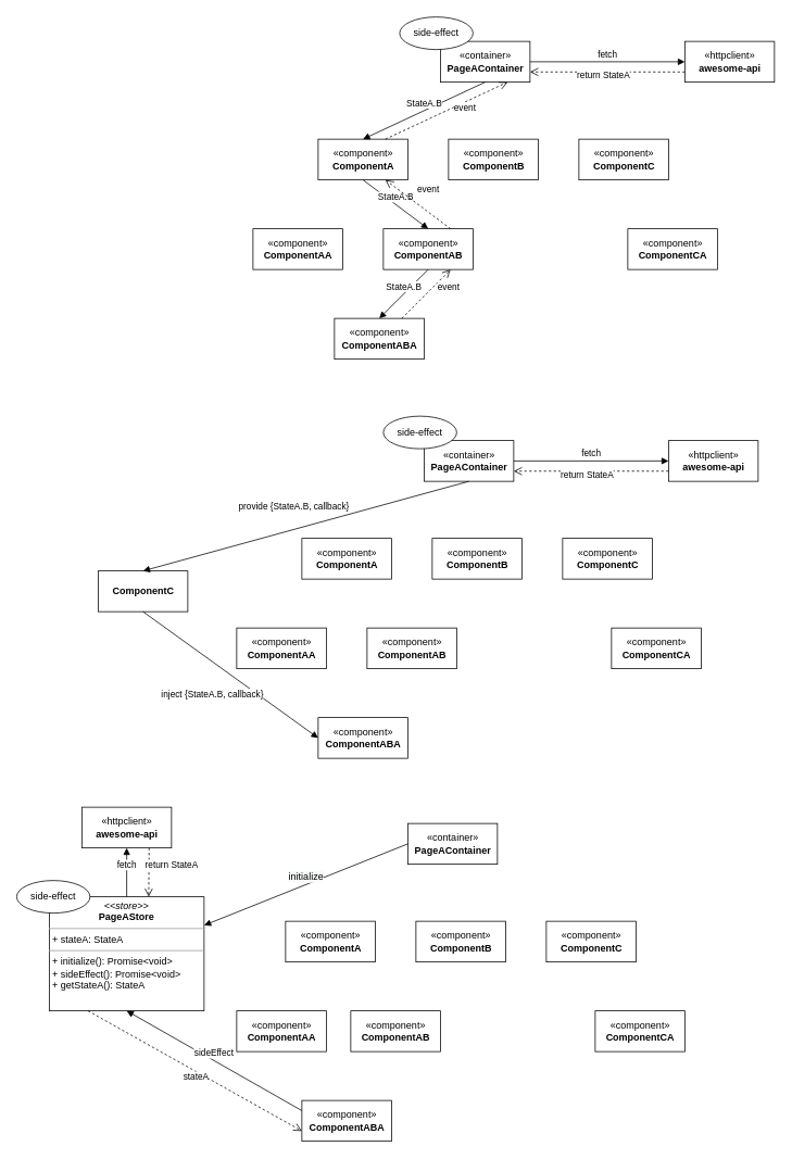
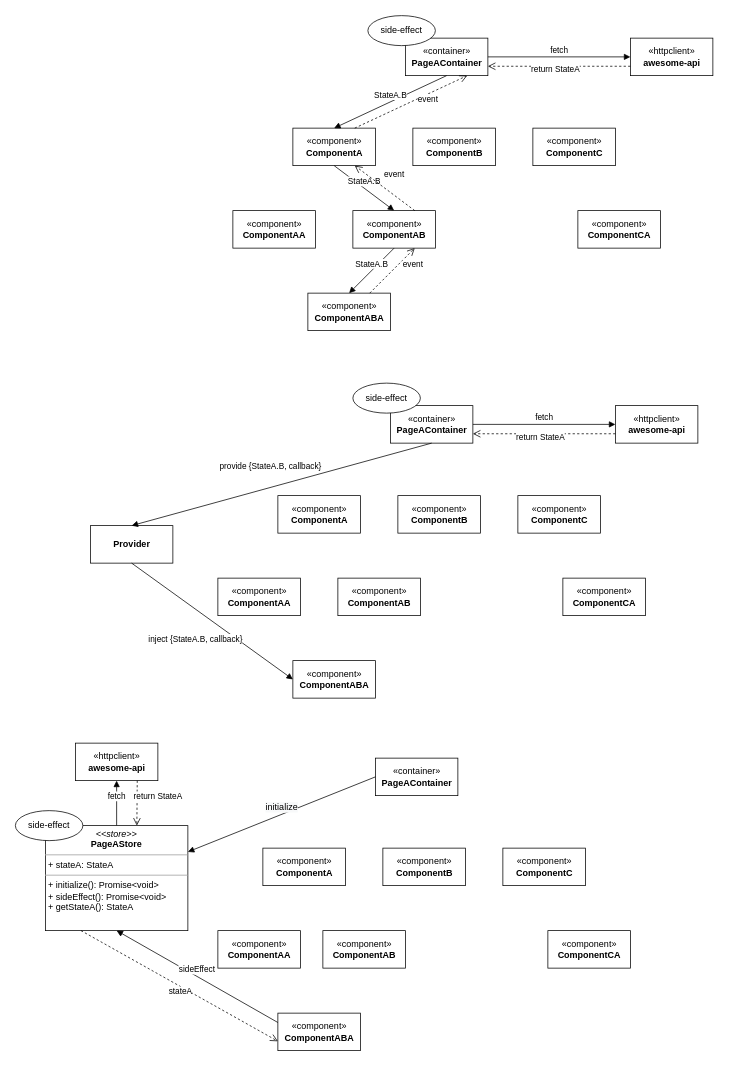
  <mxCell id="0" />
  <mxCell id="1" parent="0" />
  <mxCell id="2" value="«container»&lt;br&gt;&lt;b&gt;PageAContainer&lt;/b&gt;" style="html=1;" vertex="1" parent="1"><mxGeometry x="540" y="50" width="110" height="50" as="geometry" /></mxCell>
  <mxCell id="3" value="«component»&lt;br&gt;&lt;b&gt;ComponentA&lt;/b&gt;" style="html=1;" vertex="1" parent="1"><mxGeometry x="390" y="170" width="110" height="50" as="geometry" /></mxCell>
  <mxCell id="4" value="«component»&lt;br&gt;&lt;b&gt;ComponentB&lt;/b&gt;" style="html=1;" vertex="1" parent="1"><mxGeometry x="550" y="170" width="110" height="50" as="geometry" /></mxCell>
  <mxCell id="5" value="«component»&lt;br&gt;&lt;b&gt;ComponentC&lt;/b&gt;" style="html=1;" vertex="1" parent="1"><mxGeometry x="710" y="170" width="110" height="50" as="geometry" /></mxCell>
  <mxCell id="6" value="«component»&lt;br&gt;&lt;b&gt;ComponentAA&lt;/b&gt;" style="html=1;" vertex="1" parent="1"><mxGeometry x="310" y="280" width="110" height="50" as="geometry" /></mxCell>
  <mxCell id="7" value="«component»&lt;br&gt;&lt;b&gt;ComponentAB&lt;/b&gt;" style="html=1;" vertex="1" parent="1"><mxGeometry x="470" y="280" width="110" height="50" as="geometry" /></mxCell>
  <mxCell id="8" value="«component»&lt;br&gt;&lt;b&gt;ComponentABA&lt;/b&gt;" style="html=1;" vertex="1" parent="1"><mxGeometry x="410" y="390" width="110" height="50" as="geometry" /></mxCell>
  <mxCell id="9" value="«component»&lt;br&gt;&lt;b&gt;ComponentCA&lt;/b&gt;" style="html=1;" vertex="1" parent="1"><mxGeometry x="770" y="280" width="110" height="50" as="geometry" /></mxCell>
  <mxCell id="10" value="«httpclient»&lt;br&gt;&lt;b&gt;awesome-api&lt;/b&gt;" style="html=1;" vertex="1" parent="1"><mxGeometry x="840" y="50" width="110" height="50" as="geometry" /></mxCell>
  <mxCell id="11" value="fetch" style="html=1;verticalAlign=bottom;endArrow=block;rounded=0;entryX=0;entryY=0.5;entryDx=0;entryDy=0;exitX=1;exitY=0.5;exitDx=0;exitDy=0;" edge="1" parent="1" source="2" target="10"><mxGeometry width="80" relative="1" as="geometry"><mxPoint x="520" y="320" as="sourcePoint" /><mxPoint x="600" y="320" as="targetPoint" /></mxGeometry></mxCell>
  <mxCell id="12" value="return StateA" style="html=1;verticalAlign=bottom;endArrow=open;dashed=1;endSize=8;rounded=0;exitX=0;exitY=0.75;exitDx=0;exitDy=0;entryX=1;entryY=0.75;entryDx=0;entryDy=0;" edge="1" parent="1" source="10" target="2"><mxGeometry x="0.053" y="13" relative="1" as="geometry"><mxPoint x="600" y="320" as="sourcePoint" /><mxPoint x="520" y="320" as="targetPoint" /><mxPoint as="offset" /></mxGeometry></mxCell>
  <mxCell id="13" value="side-effect" style="ellipse;whiteSpace=wrap;html=1;" vertex="1" parent="1"><mxGeometry x="490" y="20" width="90" height="40" as="geometry" /></mxCell>
  <mxCell id="14" value="StateA.B" style="html=1;verticalAlign=bottom;endArrow=block;rounded=0;exitX=0.5;exitY=1;exitDx=0;exitDy=0;entryX=0.5;entryY=0;entryDx=0;entryDy=0;" edge="1" parent="1" source="2" target="3"><mxGeometry width="80" relative="1" as="geometry"><mxPoint x="470" y="250" as="sourcePoint" /><mxPoint x="550" y="250" as="targetPoint" /></mxGeometry></mxCell>
  <mxCell id="15" value="StateA.B" style="html=1;verticalAlign=bottom;endArrow=block;rounded=0;exitX=0.5;exitY=1;exitDx=0;exitDy=0;entryX=0.5;entryY=0;entryDx=0;entryDy=0;" edge="1" parent="1" source="3" target="7"><mxGeometry width="80" relative="1" as="geometry"><mxPoint x="605" y="110" as="sourcePoint" /><mxPoint x="455" y="180" as="targetPoint" /></mxGeometry></mxCell>
  <mxCell id="16" value="StateA.B" style="html=1;verticalAlign=bottom;endArrow=block;rounded=0;exitX=0.5;exitY=1;exitDx=0;exitDy=0;entryX=0.5;entryY=0;entryDx=0;entryDy=0;" edge="1" parent="1" source="7" target="8"><mxGeometry width="80" relative="1" as="geometry"><mxPoint x="615" y="120" as="sourcePoint" /><mxPoint x="465" y="190" as="targetPoint" /></mxGeometry></mxCell>
  <mxCell id="17" value="event" style="html=1;verticalAlign=bottom;endArrow=open;dashed=1;endSize=8;rounded=0;exitX=0.75;exitY=0;exitDx=0;exitDy=0;entryX=0.75;entryY=1;entryDx=0;entryDy=0;" edge="1" parent="1" source="8" target="7"><mxGeometry x="0.458" y="-19" relative="1" as="geometry"><mxPoint x="560" y="250" as="sourcePoint" /><mxPoint x="480" y="250" as="targetPoint" /><mxPoint as="offset" /></mxGeometry></mxCell>
  <mxCell id="18" value="event" style="html=1;verticalAlign=bottom;endArrow=open;dashed=1;endSize=8;rounded=0;exitX=0.75;exitY=0;exitDx=0;exitDy=0;entryX=0.75;entryY=1;entryDx=0;entryDy=0;" edge="1" parent="1" source="7" target="3"><mxGeometry x="-0.08" y="-15" relative="1" as="geometry"><mxPoint x="502.5" y="400" as="sourcePoint" /><mxPoint x="562.5" y="340" as="targetPoint" /><mxPoint as="offset" /></mxGeometry></mxCell>
  <mxCell id="19" value="event" style="html=1;verticalAlign=bottom;endArrow=open;dashed=1;endSize=8;rounded=0;exitX=0.75;exitY=0;exitDx=0;exitDy=0;entryX=0.75;entryY=1;entryDx=0;entryDy=0;" edge="1" parent="1" source="3" target="2"><mxGeometry x="0.221" y="-14" relative="1" as="geometry"><mxPoint x="512.5" y="410" as="sourcePoint" /><mxPoint x="572.5" y="350" as="targetPoint" /><mxPoint as="offset" /></mxGeometry></mxCell>
  <mxCell id="20" value="«container»&lt;br&gt;&lt;b&gt;PageAContainer&lt;/b&gt;" style="html=1;" vertex="1" parent="1"><mxGeometry x="520" y="540" width="110" height="50" as="geometry" /></mxCell>
  <mxCell id="21" value="«component»&lt;br&gt;&lt;b&gt;ComponentA&lt;/b&gt;" style="html=1;" vertex="1" parent="1"><mxGeometry x="370" y="660" width="110" height="50" as="geometry" /></mxCell>
  <mxCell id="22" value="«component»&lt;br&gt;&lt;b&gt;ComponentB&lt;/b&gt;" style="html=1;" vertex="1" parent="1"><mxGeometry x="530" y="660" width="110" height="50" as="geometry" /></mxCell>
  <mxCell id="23" value="«component»&lt;br&gt;&lt;b&gt;ComponentC&lt;/b&gt;" style="html=1;" vertex="1" parent="1"><mxGeometry x="690" y="660" width="110" height="50" as="geometry" /></mxCell>
  <mxCell id="24" value="«component»&lt;br&gt;&lt;b&gt;ComponentAA&lt;/b&gt;" style="html=1;" vertex="1" parent="1"><mxGeometry x="290" y="770" width="110" height="50" as="geometry" /></mxCell>
  <mxCell id="25" value="«component»&lt;br&gt;&lt;b&gt;ComponentAB&lt;/b&gt;" style="html=1;" vertex="1" parent="1"><mxGeometry x="450" y="770" width="110" height="50" as="geometry" /></mxCell>
  <mxCell id="26" value="«component»&lt;br&gt;&lt;b&gt;ComponentABA&lt;/b&gt;" style="html=1;" vertex="1" parent="1"><mxGeometry x="390" y="880" width="110" height="50" as="geometry" /></mxCell>
  <mxCell id="27" value="«component»&lt;br&gt;&lt;b&gt;ComponentCA&lt;/b&gt;" style="html=1;" vertex="1" parent="1"><mxGeometry x="750" y="770" width="110" height="50" as="geometry" /></mxCell>
  <mxCell id="28" value="«httpclient»&lt;br&gt;&lt;b&gt;awesome-api&lt;/b&gt;" style="html=1;" vertex="1" parent="1"><mxGeometry x="820" y="540" width="110" height="50" as="geometry" /></mxCell>
  <mxCell id="29" value="fetch" style="html=1;verticalAlign=bottom;endArrow=block;rounded=0;entryX=0;entryY=0.5;entryDx=0;entryDy=0;exitX=1;exitY=0.5;exitDx=0;exitDy=0;" edge="1" parent="1" source="20" target="28"><mxGeometry width="80" relative="1" as="geometry"><mxPoint x="500" y="810" as="sourcePoint" /><mxPoint x="580" y="810" as="targetPoint" /></mxGeometry></mxCell>
  <mxCell id="30" value="return StateA" style="html=1;verticalAlign=bottom;endArrow=open;dashed=1;endSize=8;rounded=0;exitX=0;exitY=0.75;exitDx=0;exitDy=0;entryX=1;entryY=0.75;entryDx=0;entryDy=0;" edge="1" parent="1" source="28" target="20"><mxGeometry x="0.053" y="13" relative="1" as="geometry"><mxPoint x="580" y="810" as="sourcePoint" /><mxPoint x="500" y="810" as="targetPoint" /><mxPoint as="offset" /></mxGeometry></mxCell>
  <mxCell id="31" value="side-effect" style="ellipse;whiteSpace=wrap;html=1;" vertex="1" parent="1"><mxGeometry x="470" y="510" width="90" height="40" as="geometry" /></mxCell>
- <mxCell id="32" value="&lt;b&gt;ComponentC&lt;/b&gt;" style="html=1;" vertex="1" parent="1"><mxGeometry x="120" y="700" width="110" height="50" as="geometry" /></mxCell>
+ <mxCell id="32" value="&lt;b&gt;Provider&lt;/b&gt;" style="html=1;" vertex="1" parent="1"><mxGeometry x="120" y="700" width="110" height="50" as="geometry" /></mxCell>
  <mxCell id="33" value="provide {StateA.B, callback}" style="html=1;verticalAlign=bottom;endArrow=block;rounded=0;exitX=0.5;exitY=1;exitDx=0;exitDy=0;entryX=0.5;entryY=0;entryDx=0;entryDy=0;" edge="1" parent="1" source="20" target="32"><mxGeometry x="0.051" y="-18" width="80" relative="1" as="geometry"><mxPoint x="480" y="660" as="sourcePoint" /><mxPoint x="560" y="660" as="targetPoint" /><mxPoint as="offset" /></mxGeometry></mxCell>
  <mxCell id="34" value="inject {StateA.B, callback}" style="html=1;verticalAlign=bottom;endArrow=block;rounded=0;entryX=0;entryY=0.5;entryDx=0;entryDy=0;exitX=0.5;exitY=1;exitDx=0;exitDy=0;" edge="1" parent="1" source="32" target="26"><mxGeometry x="0.006" y="-40" width="80" relative="1" as="geometry"><mxPoint x="480" y="690" as="sourcePoint" /><mxPoint x="560" y="690" as="targetPoint" /><mxPoint x="1" as="offset" /></mxGeometry></mxCell>
  <mxCell id="35" value="«container»&lt;br&gt;&lt;b&gt;PageAContainer&lt;/b&gt;" style="html=1;" vertex="1" parent="1"><mxGeometry x="500" y="1010" width="110" height="50" as="geometry" /></mxCell>
  <mxCell id="36" value="«component»&lt;br&gt;&lt;b&gt;ComponentA&lt;/b&gt;" style="html=1;" vertex="1" parent="1"><mxGeometry x="350" y="1130" width="110" height="50" as="geometry" /></mxCell>
  <mxCell id="37" value="«component»&lt;br&gt;&lt;b&gt;ComponentB&lt;/b&gt;" style="html=1;" vertex="1" parent="1"><mxGeometry x="510" y="1130" width="110" height="50" as="geometry" /></mxCell>
  <mxCell id="38" value="«component»&lt;br&gt;&lt;b&gt;ComponentC&lt;/b&gt;" style="html=1;" vertex="1" parent="1"><mxGeometry x="670" y="1130" width="110" height="50" as="geometry" /></mxCell>
  <mxCell id="39" value="«component»&lt;br&gt;&lt;b&gt;ComponentAA&lt;/b&gt;" style="html=1;" vertex="1" parent="1"><mxGeometry x="290" y="1240" width="110" height="50" as="geometry" /></mxCell>
  <mxCell id="40" value="«component»&lt;br&gt;&lt;b&gt;ComponentAB&lt;/b&gt;" style="html=1;" vertex="1" parent="1"><mxGeometry x="430" y="1240" width="110" height="50" as="geometry" /></mxCell>
  <mxCell id="41" value="«component»&lt;br&gt;&lt;b&gt;ComponentABA&lt;/b&gt;" style="html=1;" vertex="1" parent="1"><mxGeometry x="370" y="1350" width="110" height="50" as="geometry" /></mxCell>
  <mxCell id="42" value="«component»&lt;br&gt;&lt;b&gt;ComponentCA&lt;/b&gt;" style="html=1;" vertex="1" parent="1"><mxGeometry x="730" y="1240" width="110" height="50" as="geometry" /></mxCell>
  <mxCell id="43" value="«httpclient»&lt;br&gt;&lt;b&gt;awesome-api&lt;/b&gt;" style="html=1;" vertex="1" parent="1"><mxGeometry x="100" y="990" width="110" height="50" as="geometry" /></mxCell>
  <mxCell id="44" value="fetch" style="html=1;verticalAlign=bottom;endArrow=block;rounded=0;entryX=0.5;entryY=1;entryDx=0;entryDy=0;exitX=0.5;exitY=0;exitDx=0;exitDy=0;" edge="1" parent="1" source="46" target="43"><mxGeometry width="80" relative="1" as="geometry"><mxPoint x="-90" y="1015" as="sourcePoint" /><mxPoint x="-140" y="1260" as="targetPoint" /></mxGeometry></mxCell>
  <mxCell id="45" value="return StateA" style="html=1;verticalAlign=bottom;endArrow=open;dashed=1;endSize=8;rounded=0;exitX=0.75;exitY=1;exitDx=0;exitDy=0;entryX=0.642;entryY=0;entryDx=0;entryDy=0;entryPerimeter=0;" edge="1" parent="1" source="43" target="46"><mxGeometry x="-0.008" y="28" relative="1" as="geometry"><mxPoint x="-140" y="1260" as="sourcePoint" /><mxPoint x="-90" y="1027.5" as="targetPoint" /><mxPoint as="offset" /></mxGeometry></mxCell>
  <mxCell id="46" value="&lt;p style=&quot;margin: 0px ; margin-top: 4px ; text-align: center&quot;&gt;&lt;i&gt;&amp;lt;&amp;lt;store&amp;gt;&amp;gt;&lt;/i&gt;&lt;br&gt;&lt;b&gt;PageAStore&lt;/b&gt;&lt;/p&gt;&lt;hr size=&quot;1&quot;&gt;&lt;p style=&quot;margin: 0px ; margin-left: 4px&quot;&gt;+ stateA: StateA&lt;br&gt;&lt;/p&gt;&lt;hr size=&quot;1&quot;&gt;&lt;p style=&quot;margin: 0px ; margin-left: 4px&quot;&gt;+ initialize(): Promise&amp;lt;void&amp;gt;&lt;br&gt;+ sideEffect(): Promise&amp;lt;void&amp;gt;&lt;/p&gt;&lt;p style=&quot;margin: 0px ; margin-left: 4px&quot;&gt;+ getStateA(): StateA&lt;/p&gt;" style="verticalAlign=top;align=left;overflow=fill;fontSize=12;fontFamily=Helvetica;html=1;" vertex="1" parent="1"><mxGeometry x="60" y="1100" width="190" height="140" as="geometry" /></mxCell>
  <mxCell id="47" value="side-effect" style="ellipse;whiteSpace=wrap;html=1;" vertex="1" parent="1"><mxGeometry x="20" y="1080" width="90" height="40" as="geometry" /></mxCell>
  <mxCell id="48" value="&lt;span style=&quot;font-size: 12px ; text-align: left ; background-color: rgb(248 , 249 , 250)&quot;&gt;initialize&lt;/span&gt;" style="html=1;verticalAlign=bottom;endArrow=block;rounded=0;exitX=0;exitY=0.5;exitDx=0;exitDy=0;entryX=1;entryY=0.25;entryDx=0;entryDy=0;" edge="1" parent="1" source="35" target="46"><mxGeometry width="80" relative="1" as="geometry"><mxPoint x="210" y="1240" as="sourcePoint" /><mxPoint x="290" y="1240" as="targetPoint" /></mxGeometry></mxCell>
  <mxCell id="49" value="stateA" style="html=1;verticalAlign=bottom;endArrow=open;dashed=1;endSize=8;rounded=0;exitX=0.25;exitY=1;exitDx=0;exitDy=0;entryX=0;entryY=0.75;entryDx=0;entryDy=0;" edge="1" parent="1" source="46" target="41"><mxGeometry x="0.06" y="-14" relative="1" as="geometry"><mxPoint x="190" y="1320" as="sourcePoint" /><mxPoint x="110" y="1320" as="targetPoint" /><mxPoint y="-1" as="offset" /></mxGeometry></mxCell>
  <mxCell id="50" value="sideEffect" style="html=1;verticalAlign=bottom;endArrow=block;rounded=0;entryX=0.5;entryY=1;entryDx=0;entryDy=0;exitX=0;exitY=0.25;exitDx=0;exitDy=0;" edge="1" parent="1" source="41" target="46"><mxGeometry width="80" relative="1" as="geometry"><mxPoint x="110" y="1320" as="sourcePoint" /><mxPoint x="190" y="1320" as="targetPoint" /></mxGeometry></mxCell>
